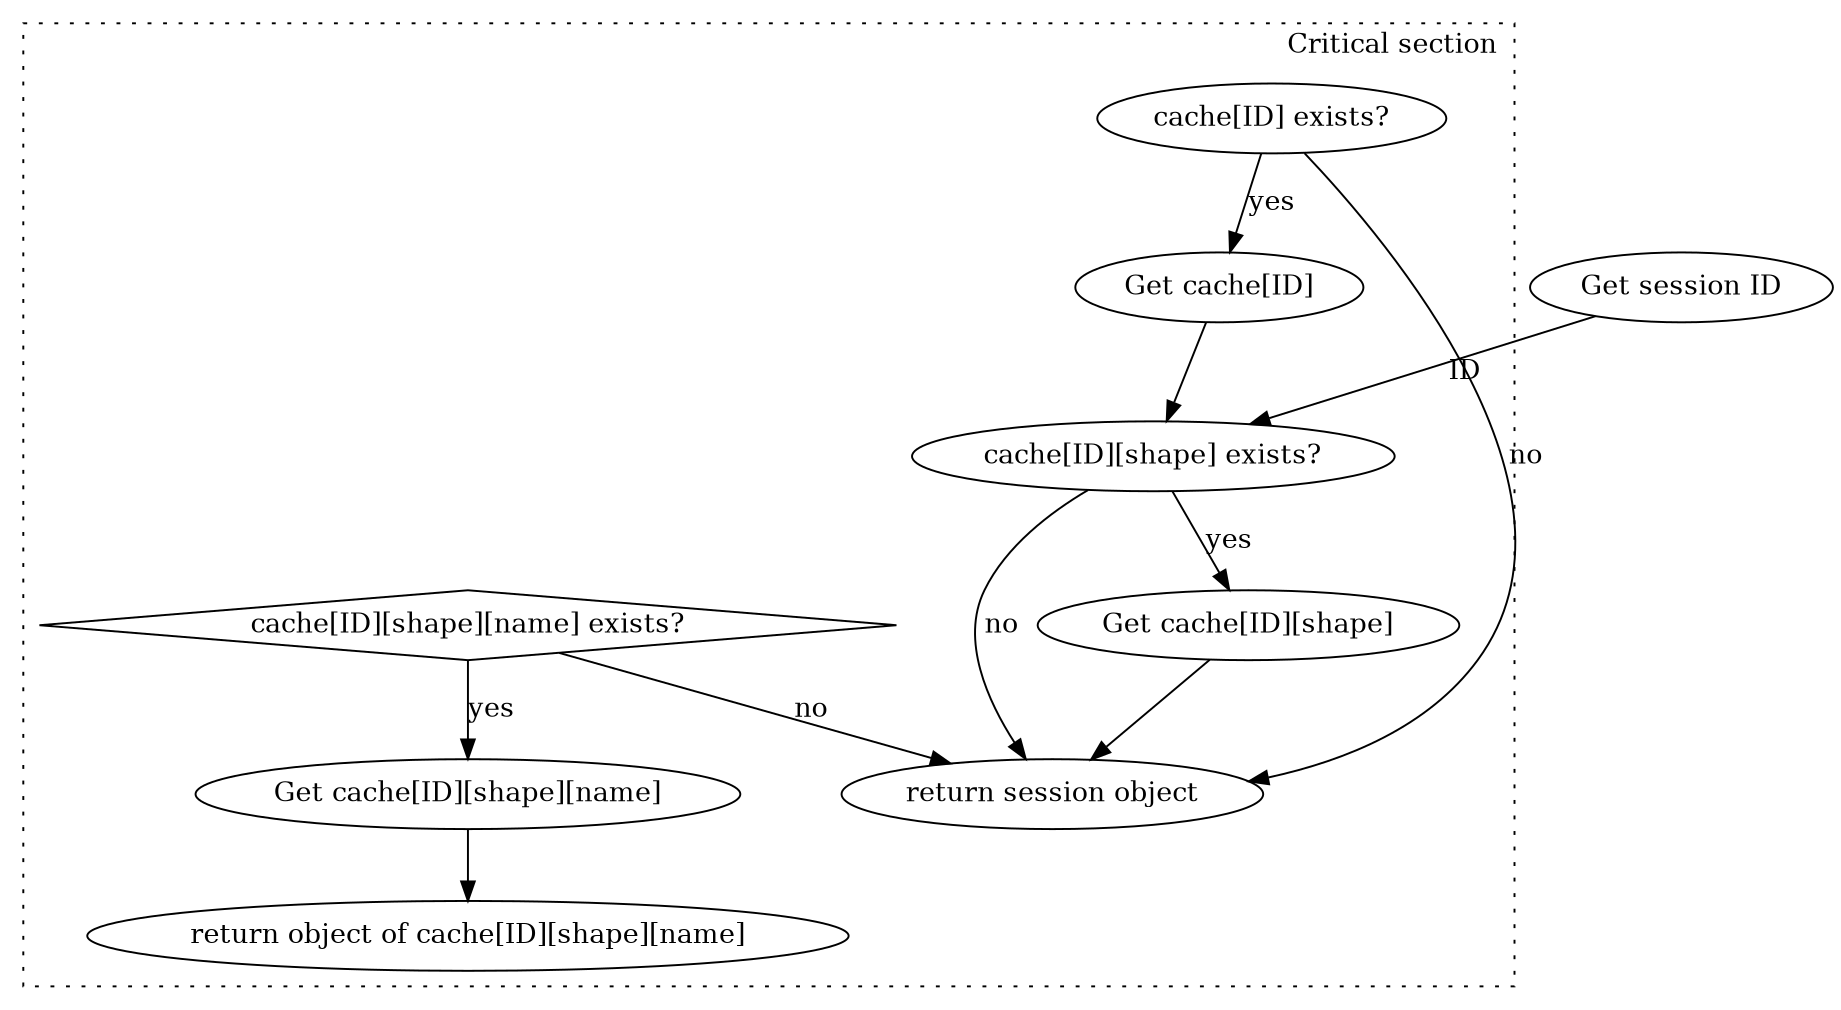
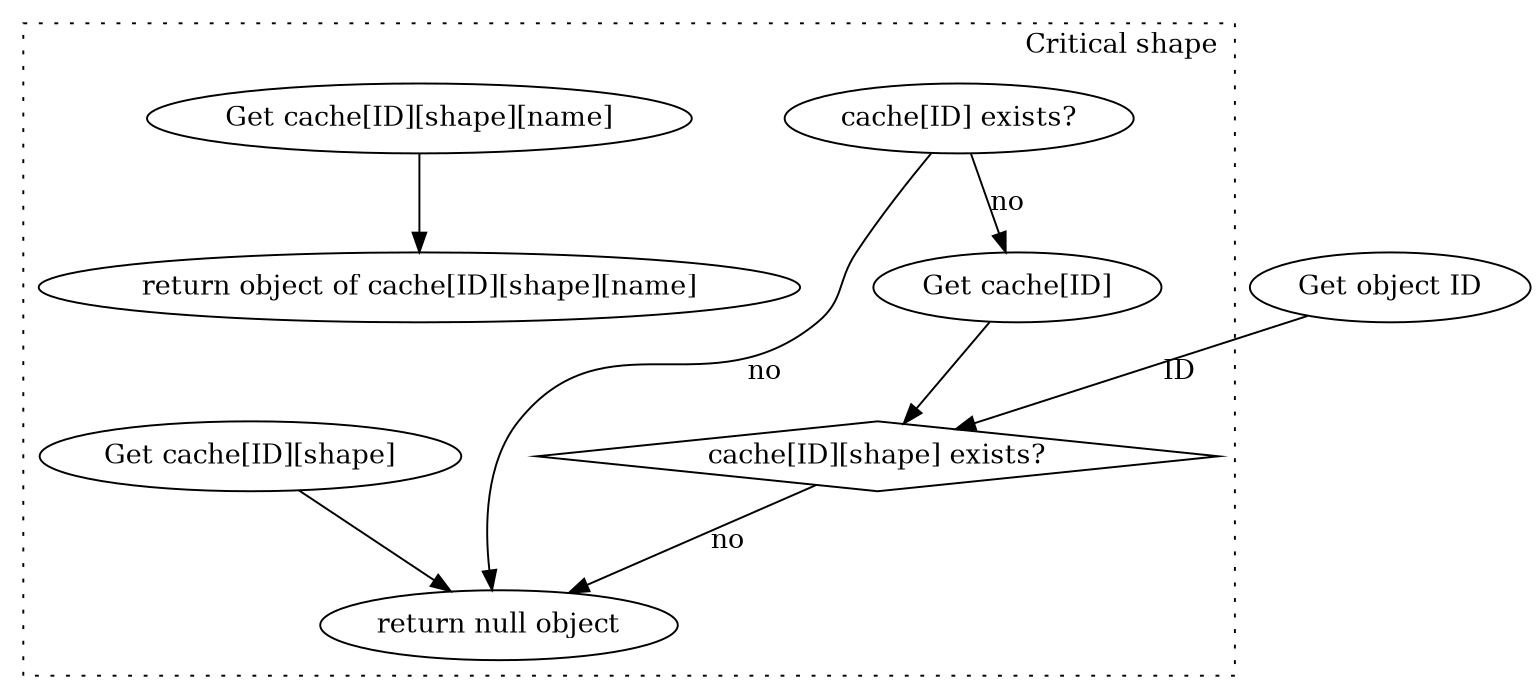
  digraph {
    node [weight=100]
    n1 [label="cache[ID] exists?" shape=ellipse]
    n2 [label="Get cache[ID]"]
-   n3 [label="cache[ID][shape] exists?" shape=ellipse]
+   n3 [label="cache[ID][shape] exists?" shape=diamond]
    n4 [label="Get cache[ID][shape]"]
-   n5 [label="return session object"]
-   n6 [label="cache[ID][shape][name] exists?" shape=diamond]
+   n5 [label="return null object"]
    n7 [label="Get cache[ID][shape][name]"]
    n8 [label="return object of cache[ID][shape][name]"]
-   n9 [label="Get session ID"]
+   n9 [label="Get object ID"]
    subgraph cluster_1 {
-     label="Critical section"
+     label="Critical shape"
      labeljust=r
      style=dotted
      n1
      n2
      n3
      n4
      n5
-     n6
      n7
      n8
    }
-   n1 -> n2 [label=yes]
+   n1 -> n2 [label=no]
    n1 -> n5 [label=no]
    n2 -> n3
-   n3 -> n4 [label=yes]
    n3 -> n5 [label=no]
    n4 -> n5
-   n6 -> n5 [label=no]
-   n6 -> n7 [label=yes]
    n7 -> n8
    n9 -> n3 [label=ID]
  }
